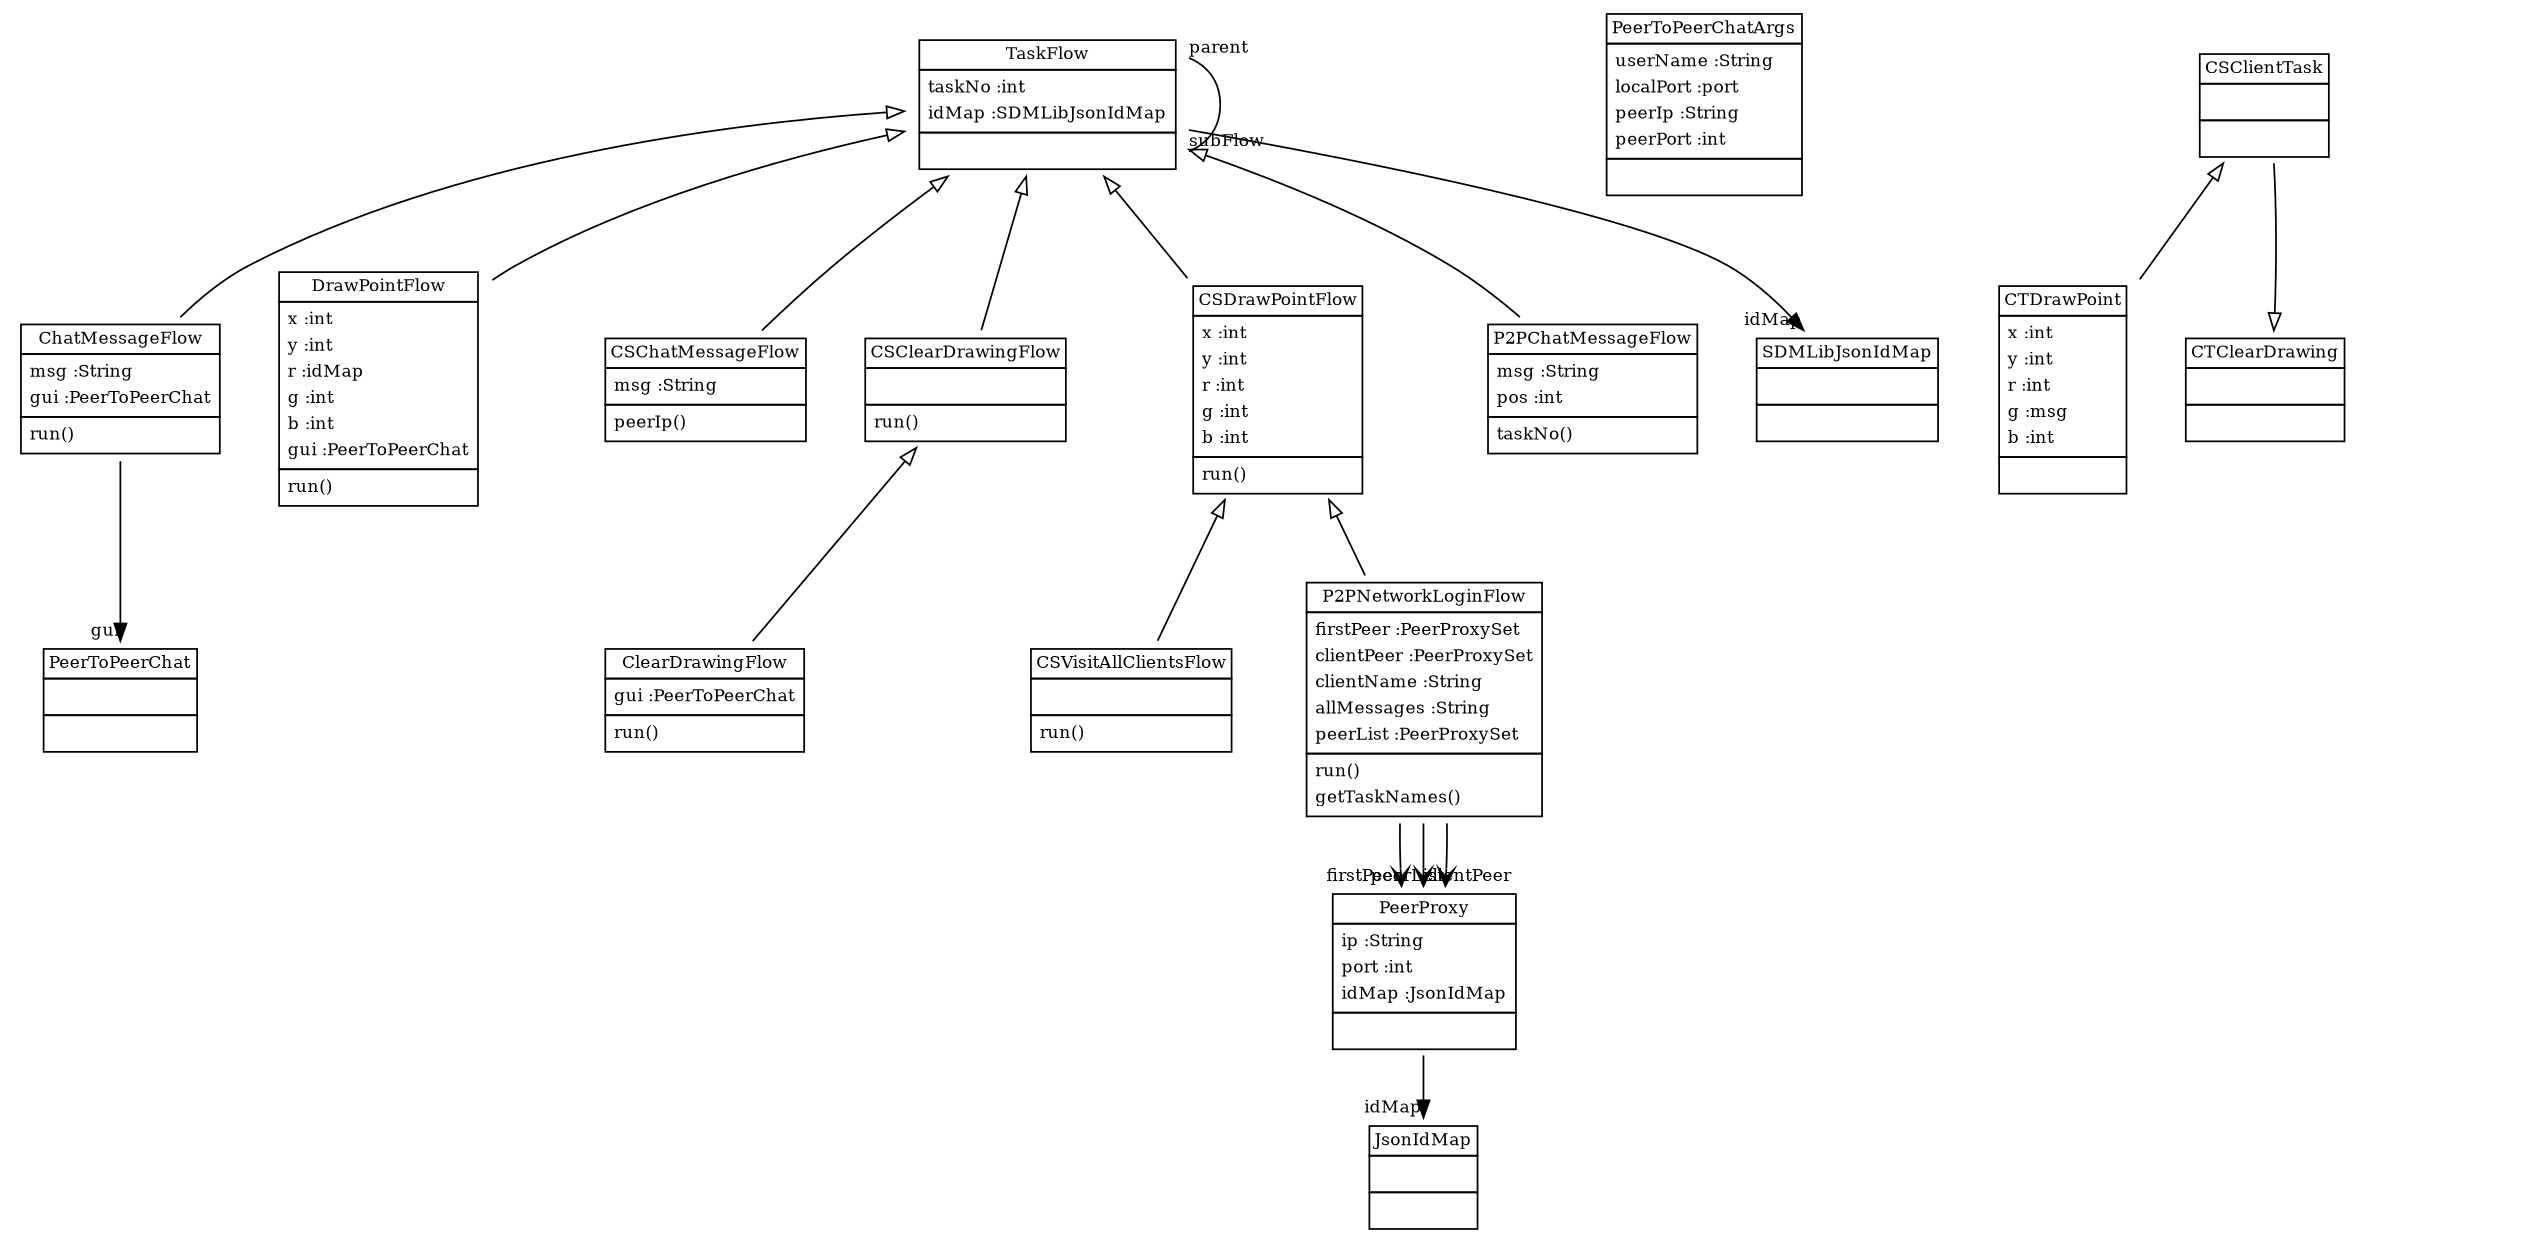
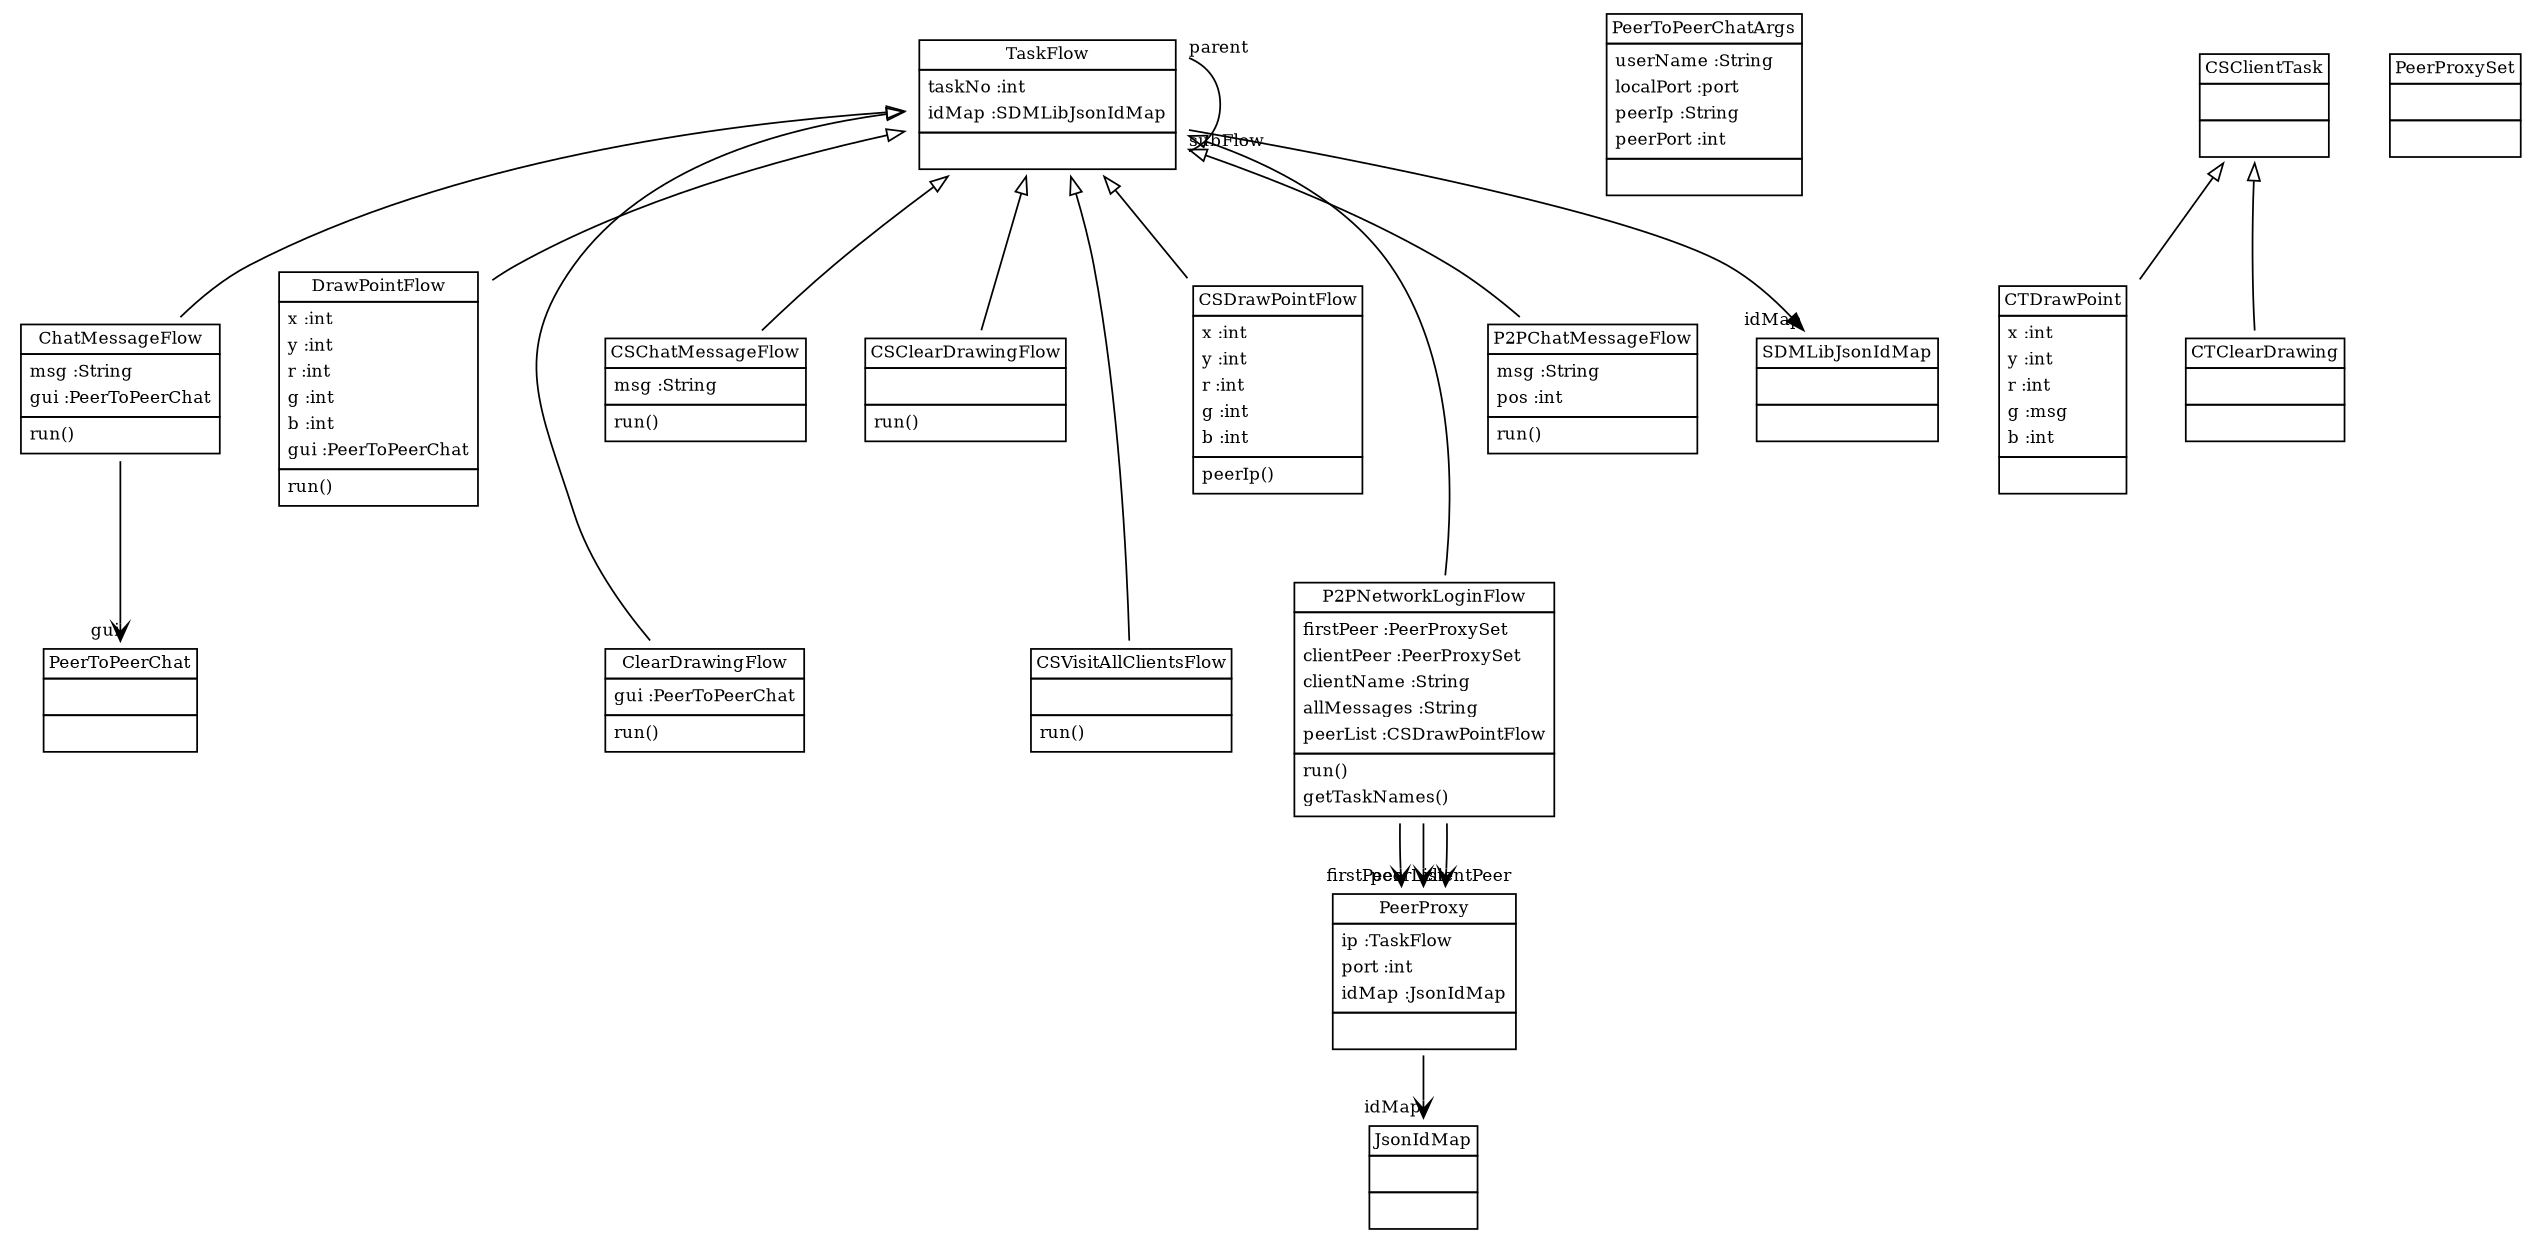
  digraph {
    node [fontsize=10 shape=none]
    edge [fontsize=10 arrowtail=empty dir=back]
    n1 [label=<<table border='0' cellborder='1' cellspacing='0'> <tr> <td HREF="../src/org/sdmlib/examples/chats/PeerToPeerChat.java">PeerToPeerChat</td> </tr> <tr><td><table border='0' cellborder='0' cellspacing='0'> <tr><td> </td></tr> </table></td></tr> <tr><td><table border='0' cellborder='0' cellspacing='0'> <tr><td> </td></tr> </table></td></tr> </table>>]
    n2 [label=<<table border='0' cellborder='1' cellspacing='0'> <tr> <td HREF="../src/org/sdmlib/logger/TaskFlow.java">TaskFlow</td> </tr> <tr><td><table border='0' cellborder='0' cellspacing='0'> <tr><td align='left'>taskNo :int</td></tr> <tr><td align='left'>idMap :SDMLibJsonIdMap</td></tr>  </table></td></tr> <tr><td><table border='0' cellborder='0' cellspacing='0'> <tr><td> </td></tr> </table></td></tr> </table>>]
    n3 [label=<<table border='0' cellborder='1' cellspacing='0'> <tr> <td HREF="../src/ChatMessageFlow.java">ChatMessageFlow</td> </tr> <tr><td><table border='0' cellborder='0' cellspacing='0'> <tr><td align='left'>msg :String</td></tr> <tr><td align='left'>gui :PeerToPeerChat</td></tr>  </table></td></tr> <tr><td><table border='0' cellborder='0' cellspacing='0'> <tr><td align='left'>run()</td></tr>  </table></td></tr> </table>>]
-   n4 [label=<<table border='0' cellborder='1' cellspacing='0'> <tr> <td HREF="../src/DrawPointFlow.java">DrawPointFlow</td> </tr> <tr><td><table border='0' cellborder='0' cellspacing='0'> <tr><td align='left'>x :int</td></tr> <tr><td align='left'>y :int</td></tr> <tr><td align='left'>r :idMap</td></tr> <tr><td align='left'>g :int</td></tr> <tr><td align='left'>b :int</td></tr> <tr><td align='left'>gui :PeerToPeerChat</td></tr>  </table></td></tr> <tr><td><table border='0' cellborder='0' cellspacing='0'> <tr><td align='left'>run()</td></tr>  </table></td></tr> </table>>]
+   n4 [label=<<table border='0' cellborder='1' cellspacing='0'> <tr> <td HREF="../src/DrawPointFlow.java">DrawPointFlow</td> </tr> <tr><td><table border='0' cellborder='0' cellspacing='0'> <tr><td align='left'>x :int</td></tr> <tr><td align='left'>y :int</td></tr> <tr><td align='left'>r :int</td></tr> <tr><td align='left'>g :int</td></tr> <tr><td align='left'>b :int</td></tr> <tr><td align='left'>gui :PeerToPeerChat</td></tr>  </table></td></tr> <tr><td><table border='0' cellborder='0' cellspacing='0'> <tr><td align='left'>run()</td></tr>  </table></td></tr> </table>>]
    n5 [label=<<table border='0' cellborder='1' cellspacing='0'> <tr> <td HREF="../src/org/sdmlib/examples/chats/ClearDrawingFlow.java">ClearDrawingFlow</td> </tr> <tr><td><table border='0' cellborder='0' cellspacing='0'> <tr><td align='left'>gui :PeerToPeerChat</td></tr>  </table></td></tr> <tr><td><table border='0' cellborder='0' cellspacing='0'> <tr><td align='left'>run()</td></tr>  </table></td></tr> </table>>]
-   n6 [label=<<table border='0' cellborder='1' cellspacing='0'> <tr> <td HREF="../src/CSChatMessageFlow.java">CSChatMessageFlow</td> </tr> <tr><td><table border='0' cellborder='0' cellspacing='0'> <tr><td align='left'>msg :String</td></tr>  </table></td></tr> <tr><td><table border='0' cellborder='0' cellspacing='0'> <tr><td align='left'>peerIp()</td></tr>  </table></td></tr> </table>>]
-   n7 [label=<<table border='0' cellborder='1' cellspacing='0'> <tr> <td HREF="../src/CSDrawPointFlow.java">CSDrawPointFlow</td> </tr> <tr><td><table border='0' cellborder='0' cellspacing='0'> <tr><td align='left'>x :int</td></tr> <tr><td align='left'>y :int</td></tr> <tr><td align='left'>r :int</td></tr> <tr><td align='left'>g :int</td></tr> <tr><td align='left'>b :int</td></tr>  </table></td></tr> <tr><td><table border='0' cellborder='0' cellspacing='0'> <tr><td align='left'>run()</td></tr>  </table></td></tr> </table>>]
+   n6 [label=<<table border='0' cellborder='1' cellspacing='0'> <tr> <td HREF="../src/CSChatMessageFlow.java">CSChatMessageFlow</td> </tr> <tr><td><table border='0' cellborder='0' cellspacing='0'> <tr><td align='left'>msg :String</td></tr>  </table></td></tr> <tr><td><table border='0' cellborder='0' cellspacing='0'> <tr><td align='left'>run()</td></tr>  </table></td></tr> </table>>]
+   n7 [label=<<table border='0' cellborder='1' cellspacing='0'> <tr> <td HREF="../src/CSDrawPointFlow.java">CSDrawPointFlow</td> </tr> <tr><td><table border='0' cellborder='0' cellspacing='0'> <tr><td align='left'>x :int</td></tr> <tr><td align='left'>y :int</td></tr> <tr><td align='left'>r :int</td></tr> <tr><td align='left'>g :int</td></tr> <tr><td align='left'>b :int</td></tr>  </table></td></tr> <tr><td><table border='0' cellborder='0' cellspacing='0'> <tr><td align='left'>peerIp()</td></tr>  </table></td></tr> </table>>]
    n8 [label=<<table border='0' cellborder='1' cellspacing='0'> <tr> <td HREF="../src/CSClearDrawingFlow.java">CSClearDrawingFlow</td> </tr> <tr><td><table border='0' cellborder='0' cellspacing='0'> <tr><td> </td></tr> </table></td></tr> <tr><td><table border='0' cellborder='0' cellspacing='0'> <tr><td align='left'>run()</td></tr>  </table></td></tr> </table>>]
    n9 [label=<<table border='0' cellborder='1' cellspacing='0'> <tr> <td HREF="../src/CSVisitAllClientsFlow.java">CSVisitAllClientsFlow</td> </tr> <tr><td><table border='0' cellborder='0' cellspacing='0'> <tr><td> </td></tr> </table></td></tr> <tr><td><table border='0' cellborder='0' cellspacing='0'> <tr><td align='left'>run()</td></tr>  </table></td></tr> </table>>]
-   n10 [label=<<table border='0' cellborder='1' cellspacing='0'> <tr> <td HREF="../src/P2PNetworkLoginFlow.java">P2PNetworkLoginFlow</td> </tr> <tr><td><table border='0' cellborder='0' cellspacing='0'> <tr><td align='left'>firstPeer :PeerProxySet</td></tr> <tr><td align='left'>clientPeer :PeerProxySet</td></tr> <tr><td align='left'>clientName :String</td></tr> <tr><td align='left'>allMessages :String</td></tr> <tr><td align='left'>peerList :PeerProxySet</td></tr>  </table></td></tr> <tr><td><table border='0' cellborder='0' cellspacing='0'> <tr><td align='left'>run()</td></tr> <tr><td align='left'>getTaskNames()</td></tr>  </table></td></tr> </table>>]
-   n11 [label=<<table border='0' cellborder='1' cellspacing='0'> <tr> <td HREF="../src/P2PChatMessageFlow.java">P2PChatMessageFlow</td> </tr> <tr><td><table border='0' cellborder='0' cellspacing='0'> <tr><td align='left'>msg :String</td></tr> <tr><td align='left'>pos :int</td></tr>  </table></td></tr> <tr><td><table border='0' cellborder='0' cellspacing='0'> <tr><td align='left'>taskNo()</td></tr>  </table></td></tr> </table>>]
+   n10 [label=<<table border='0' cellborder='1' cellspacing='0'> <tr> <td HREF="../src/P2PNetworkLoginFlow.java">P2PNetworkLoginFlow</td> </tr> <tr><td><table border='0' cellborder='0' cellspacing='0'> <tr><td align='left'>firstPeer :PeerProxySet</td></tr> <tr><td align='left'>clientPeer :PeerProxySet</td></tr> <tr><td align='left'>clientName :String</td></tr> <tr><td align='left'>allMessages :String</td></tr> <tr><td align='left'>peerList :CSDrawPointFlow</td></tr>  </table></td></tr> <tr><td><table border='0' cellborder='0' cellspacing='0'> <tr><td align='left'>run()</td></tr> <tr><td align='left'>getTaskNames()</td></tr>  </table></td></tr> </table>>]
+   n11 [label=<<table border='0' cellborder='1' cellspacing='0'> <tr> <td HREF="../src/P2PChatMessageFlow.java">P2PChatMessageFlow</td> </tr> <tr><td><table border='0' cellborder='0' cellspacing='0'> <tr><td align='left'>msg :String</td></tr> <tr><td align='left'>pos :int</td></tr>  </table></td></tr> <tr><td><table border='0' cellborder='0' cellspacing='0'> <tr><td align='left'>run()</td></tr>  </table></td></tr> </table>>]
    n12 [label=<<table border='0' cellborder='1' cellspacing='0'> <tr> <td HREF="../src/org/sdmlib/serialization/SDMLibJsonIdMap.java">SDMLibJsonIdMap</td> </tr> <tr><td><table border='0' cellborder='0' cellspacing='0'> <tr><td> </td></tr> </table></td></tr> <tr><td><table border='0' cellborder='0' cellspacing='0'> <tr><td> </td></tr> </table></td></tr> </table>>]
-   n13 [label=<<table border='0' cellborder='1' cellspacing='0'> <tr> <td HREF="../src/org/sdmlib/logger/PeerProxy.java">PeerProxy</td> </tr> <tr><td><table border='0' cellborder='0' cellspacing='0'> <tr><td align='left'>ip :String</td></tr> <tr><td align='left'>port :int</td></tr> <tr><td align='left'>idMap :JsonIdMap</td></tr>  </table></td></tr> <tr><td><table border='0' cellborder='0' cellspacing='0'> <tr><td> </td></tr> </table></td></tr> </table>>]
+   n13 [label=<<table border='0' cellborder='1' cellspacing='0'> <tr> <td HREF="../src/org/sdmlib/logger/PeerProxy.java">PeerProxy</td> </tr> <tr><td><table border='0' cellborder='0' cellspacing='0'> <tr><td align='left'>ip :TaskFlow</td></tr> <tr><td align='left'>port :int</td></tr> <tr><td align='left'>idMap :JsonIdMap</td></tr>  </table></td></tr> <tr><td><table border='0' cellborder='0' cellspacing='0'> <tr><td> </td></tr> </table></td></tr> </table>>]
    n14 [label=<<table border='0' cellborder='1' cellspacing='0'> <tr> <td HREF="../src/PeerToPeerChatArgs.java">PeerToPeerChatArgs</td> </tr> <tr><td><table border='0' cellborder='0' cellspacing='0'> <tr><td align='left'>userName :String</td></tr> <tr><td align='left'>localPort :port</td></tr> <tr><td align='left'>peerIp :String</td></tr> <tr><td align='left'>peerPort :int</td></tr>  </table></td></tr> <tr><td><table border='0' cellborder='0' cellspacing='0'> <tr><td> </td></tr> </table></td></tr> </table>>]
    n15 [label=<<table border='0' cellborder='1' cellspacing='0'> <tr> <td HREF="../src/de/uniks/networkparser/json/JsonIdMap.java">JsonIdMap</td> </tr> <tr><td><table border='0' cellborder='0' cellspacing='0'> <tr><td> </td></tr> </table></td></tr> <tr><td><table border='0' cellborder='0' cellspacing='0'> <tr><td> </td></tr> </table></td></tr> </table>>]
    n16 [label=<<table border='0' cellborder='1' cellspacing='0'> <tr> <td HREF="../src/CSClientTask.java">CSClientTask</td> </tr> <tr><td><table border='0' cellborder='0' cellspacing='0'> <tr><td> </td></tr> </table></td></tr> <tr><td><table border='0' cellborder='0' cellspacing='0'> <tr><td> </td></tr> </table></td></tr> </table>>]
    n17 [label=<<table border='0' cellborder='1' cellspacing='0'> <tr> <td HREF="../src/CTDrawPoint.java">CTDrawPoint</td> </tr> <tr><td><table border='0' cellborder='0' cellspacing='0'> <tr><td align='left'>x :int</td></tr> <tr><td align='left'>y :int</td></tr> <tr><td align='left'>r :int</td></tr> <tr><td align='left'>g :msg</td></tr> <tr><td align='left'>b :int</td></tr>  </table></td></tr> <tr><td><table border='0' cellborder='0' cellspacing='0'> <tr><td> </td></tr> </table></td></tr> </table>>]
    n18 [label=<<table border='0' cellborder='1' cellspacing='0'> <tr> <td HREF="../src/CTClearDrawing.java">CTClearDrawing</td> </tr> <tr><td><table border='0' cellborder='0' cellspacing='0'> <tr><td> </td></tr> </table></td></tr> <tr><td><table border='0' cellborder='0' cellspacing='0'> <tr><td> </td></tr> </table></td></tr> </table>>]
+   n19 [label=<<table border='0' cellborder='1' cellspacing='0'> <tr> <td HREF="../src/org/sdmlib/logger/util/PeerProxySet.java">PeerProxySet</td> </tr> <tr><td><table border='0' cellborder='0' cellspacing='0'> <tr><td> </td></tr> </table></td></tr> <tr><td><table border='0' cellborder='0' cellspacing='0'> <tr><td> </td></tr> </table></td></tr> </table>>]
    n2 -> n2 [arrowhead=none headlabel=subFlow taillabel=parent arrowtail="" dir=""]
    n2 -> n3
    n2 -> n4
-   n8 -> n5
+   n2 -> n5
    n2 -> n6
    n2 -> n7
    n2 -> n8
-   n7 -> n9
-   n7 -> n10
+   n2 -> n9
+   n2 -> n10
    n2 -> n11
    n2 -> n12 [arrowhead=normal headlabel=idMap arrowtail="" dir=""]
-   n3 -> n1 [arrowhead=normal headlabel=gui arrowtail="" dir=""]
+   n3 -> n1 [arrowhead=vee headlabel=gui arrowtail="" dir=""]
    n10 -> n13 [arrowhead=vee headlabel=firstPeer arrowtail="" dir=""]
    n10 -> n13 [arrowhead=vee headlabel=clientPeer arrowtail="" dir=""]
    n10 -> n13 [arrowhead=vee headlabel=peerList arrowtail="" dir=""]
-   n13 -> n15 [arrowhead=normal headlabel=idMap arrowtail="" dir=""]
+   n13 -> n15 [arrowhead=vee headlabel=idMap arrowtail="" dir=""]
    n16 -> n17
-   n18 -> n16
+   n16 -> n18
  }
